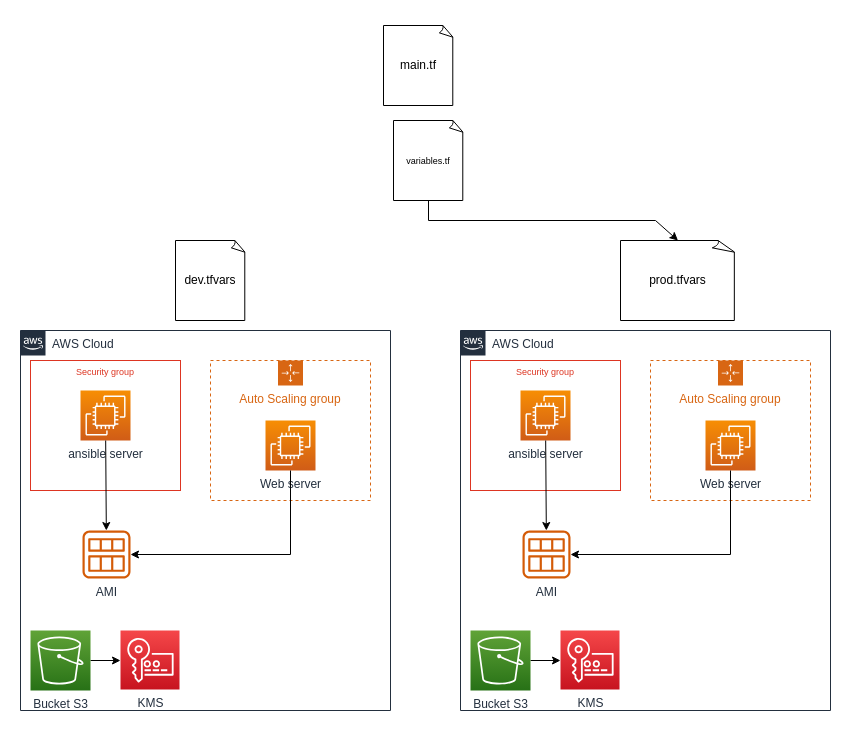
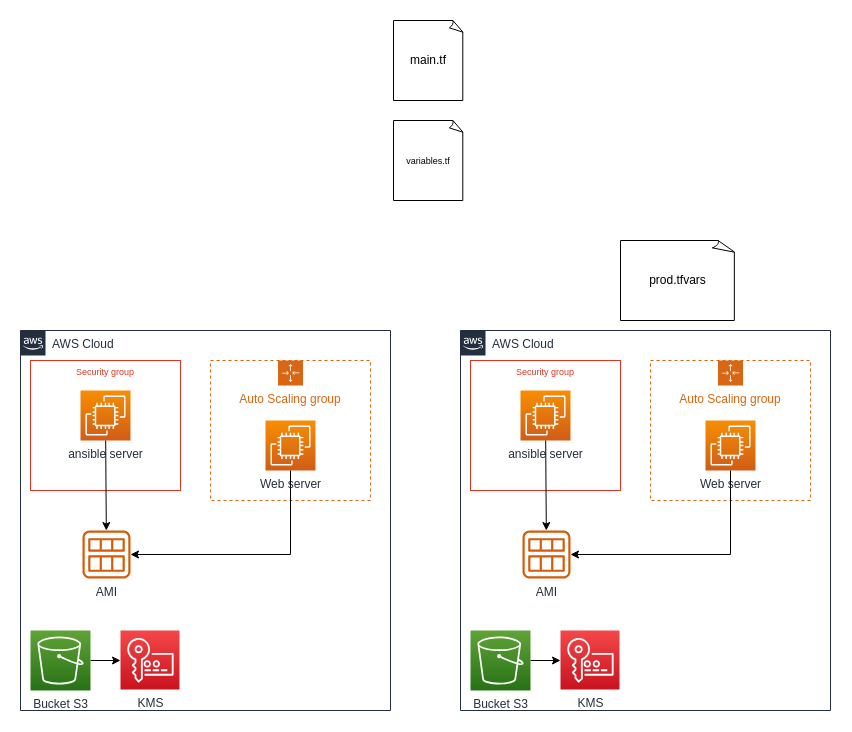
  <mxCell id="0" />
  <mxCell id="1" parent="0" />
- <mxCell id="2" value="main.tf" style="whiteSpace=wrap;html=1;shape=mxgraph.basic.document" vertex="1" parent="1"><mxGeometry x="383" y="25" width="70" height="80" as="geometry" /></mxCell>
+ <mxCell id="2" value="main.tf" style="whiteSpace=wrap;html=1;shape=mxgraph.basic.document" vertex="1" parent="1"><mxGeometry x="393" y="20" width="70" height="80" as="geometry" /></mxCell>
  <mxCell id="3" value="&lt;font style=&quot;font-size: 9px&quot;&gt;variables.tf&lt;/font&gt;" style="whiteSpace=wrap;html=1;shape=mxgraph.basic.document" vertex="1" parent="1"><mxGeometry x="393" y="120" width="70" height="80" as="geometry" /></mxCell>
- <mxCell id="4" value="dev.tfvars" style="whiteSpace=wrap;html=1;shape=mxgraph.basic.document" vertex="1" parent="1"><mxGeometry x="175" y="240" width="70" height="80" as="geometry" /></mxCell>
  <mxCell id="5" value="prod.tfvars" style="whiteSpace=wrap;html=1;shape=mxgraph.basic.document" vertex="1" parent="1"><mxGeometry x="620" y="240" width="115" height="80" as="geometry" /></mxCell>
- <mxCell id="6" value="" style="endArrow=classic;html=1;rounded=0;fontSize=9;exitX=0.5;exitY=1;exitDx=0;exitDy=0;exitPerimeter=0;entryX=0.5;entryY=0;entryDx=0;entryDy=0;entryPerimeter=0;" edge="1" parent="1" source="3" target="5"><mxGeometry width="50" height="50" relative="1" as="geometry"><mxPoint x="574" y="210" as="sourcePoint" /><mxPoint x="624" y="160" as="targetPoint" /><Array as="points"><mxPoint x="428" y="220" /><mxPoint x="655" y="220" /></Array></mxGeometry></mxCell>
  <mxCell id="7" value="AWS Cloud" style="points=[[0,0],[0.25,0],[0.5,0],[0.75,0],[1,0],[1,0.25],[1,0.5],[1,0.75],[1,1],[0.75,1],[0.5,1],[0.25,1],[0,1],[0,0.75],[0,0.5],[0,0.25]];outlineConnect=0;gradientColor=none;html=1;whiteSpace=wrap;fontSize=12;fontStyle=0;container=1;pointerEvents=0;collapsible=0;recursiveResize=0;shape=mxgraph.aws4.group;grIcon=mxgraph.aws4.group_aws_cloud_alt;strokeColor=#232F3E;fillColor=none;verticalAlign=top;align=left;spacingLeft=30;fontColor=#232F3E;dashed=0;" vertex="1" parent="1"><mxGeometry x="20" y="330" width="370" height="380" as="geometry" /></mxCell>
  <mxCell id="8" value="Security group" style="fillColor=none;strokeColor=#DD3522;verticalAlign=top;fontStyle=0;fontColor=#DD3522;fontSize=9;" vertex="1" parent="7"><mxGeometry x="10" y="30" width="150" height="130" as="geometry" /></mxCell>
  <mxCell id="9" value="AMI" style="sketch=0;outlineConnect=0;fontColor=#232F3E;gradientColor=none;fillColor=#D45B07;strokeColor=none;dashed=0;verticalLabelPosition=bottom;verticalAlign=top;align=center;html=1;fontSize=12;fontStyle=0;aspect=fixed;pointerEvents=1;shape=mxgraph.aws4.ami;" vertex="1" parent="7"><mxGeometry x="62" y="200" width="48" height="48" as="geometry" /></mxCell>
  <mxCell id="10" value="KMS" style="sketch=0;points=[[0,0,0],[0.25,0,0],[0.5,0,0],[0.75,0,0],[1,0,0],[0,1,0],[0.25,1,0],[0.5,1,0],[0.75,1,0],[1,1,0],[0,0.25,0],[0,0.5,0],[0,0.75,0],[1,0.25,0],[1,0.5,0],[1,0.75,0]];outlineConnect=0;fontColor=#232F3E;gradientColor=#F54749;gradientDirection=north;fillColor=#C7131F;strokeColor=#ffffff;dashed=0;verticalLabelPosition=bottom;verticalAlign=top;align=center;html=1;fontSize=12;fontStyle=0;aspect=fixed;shape=mxgraph.aws4.resourceIcon;resIcon=mxgraph.aws4.key_management_service;" vertex="1" parent="7"><mxGeometry x="100" y="300" width="59" height="59" as="geometry" /></mxCell>
  <mxCell id="11" style="edgeStyle=orthogonalEdgeStyle;rounded=0;orthogonalLoop=1;jettySize=auto;html=1;exitX=1;exitY=0.5;exitDx=0;exitDy=0;exitPerimeter=0;entryX=0;entryY=0.5;entryDx=0;entryDy=0;entryPerimeter=0;fontSize=9;" edge="1" parent="7" source="12" target="10"><mxGeometry relative="1" as="geometry" /></mxCell>
  <mxCell id="12" value="Bucket S3" style="sketch=0;points=[[0,0,0],[0.25,0,0],[0.5,0,0],[0.75,0,0],[1,0,0],[0,1,0],[0.25,1,0],[0.5,1,0],[0.75,1,0],[1,1,0],[0,0.25,0],[0,0.5,0],[0,0.75,0],[1,0.25,0],[1,0.5,0],[1,0.75,0]];outlineConnect=0;fontColor=#232F3E;gradientColor=#60A337;gradientDirection=north;fillColor=#277116;strokeColor=#ffffff;dashed=0;verticalLabelPosition=bottom;verticalAlign=top;align=center;html=1;fontSize=12;fontStyle=0;aspect=fixed;shape=mxgraph.aws4.resourceIcon;resIcon=mxgraph.aws4.s3;" vertex="1" parent="7"><mxGeometry x="10" y="300" width="60" height="60" as="geometry" /></mxCell>
  <mxCell id="13" value="ansible server" style="sketch=0;points=[[0,0,0],[0.25,0,0],[0.5,0,0],[0.75,0,0],[1,0,0],[0,1,0],[0.25,1,0],[0.5,1,0],[0.75,1,0],[1,1,0],[0,0.25,0],[0,0.5,0],[0,0.75,0],[1,0.25,0],[1,0.5,0],[1,0.75,0]];outlineConnect=0;fontColor=#232F3E;gradientColor=#F78E04;gradientDirection=north;fillColor=#D05C17;strokeColor=#ffffff;dashed=0;verticalLabelPosition=bottom;verticalAlign=top;align=center;html=1;fontSize=12;fontStyle=0;aspect=fixed;shape=mxgraph.aws4.resourceIcon;resIcon=mxgraph.aws4.ec2;" vertex="1" parent="7"><mxGeometry x="60" y="60" width="50" height="50" as="geometry" /></mxCell>
  <mxCell id="14" value="Auto Scaling group" style="points=[[0,0],[0.25,0],[0.5,0],[0.75,0],[1,0],[1,0.25],[1,0.5],[1,0.75],[1,1],[0.75,1],[0.5,1],[0.25,1],[0,1],[0,0.75],[0,0.5],[0,0.25]];outlineConnect=0;gradientColor=none;html=1;whiteSpace=wrap;fontSize=12;fontStyle=0;container=1;pointerEvents=0;collapsible=0;recursiveResize=0;shape=mxgraph.aws4.groupCenter;grIcon=mxgraph.aws4.group_auto_scaling_group;grStroke=1;strokeColor=#D86613;fillColor=none;verticalAlign=top;align=center;fontColor=#D86613;dashed=1;spacingTop=25;" vertex="1" parent="7"><mxGeometry x="190" y="30" width="160" height="140" as="geometry" /></mxCell>
  <mxCell id="15" value="Web server" style="sketch=0;points=[[0,0,0],[0.25,0,0],[0.5,0,0],[0.75,0,0],[1,0,0],[0,1,0],[0.25,1,0],[0.5,1,0],[0.75,1,0],[1,1,0],[0,0.25,0],[0,0.5,0],[0,0.75,0],[1,0.25,0],[1,0.5,0],[1,0.75,0]];outlineConnect=0;fontColor=#232F3E;gradientColor=#F78E04;gradientDirection=north;fillColor=#D05C17;strokeColor=#ffffff;dashed=0;verticalLabelPosition=bottom;verticalAlign=top;align=center;html=1;fontSize=12;fontStyle=0;aspect=fixed;shape=mxgraph.aws4.resourceIcon;resIcon=mxgraph.aws4.ec2;" vertex="1" parent="14"><mxGeometry x="55" y="60" width="50" height="50" as="geometry" /></mxCell>
  <mxCell id="16" value="" style="endArrow=classic;html=1;rounded=0;fontSize=9;" edge="1" parent="7" source="13" target="9"><mxGeometry width="50" height="50" relative="1" as="geometry"><mxPoint x="180" y="160" as="sourcePoint" /><mxPoint x="230" y="110" as="targetPoint" /></mxGeometry></mxCell>
  <mxCell id="17" value="" style="endArrow=classic;html=1;rounded=0;fontSize=9;" edge="1" parent="7" source="15" target="9"><mxGeometry width="50" height="50" relative="1" as="geometry"><mxPoint x="180" y="160" as="sourcePoint" /><mxPoint x="230" y="110" as="targetPoint" /><Array as="points"><mxPoint x="270" y="224" /></Array></mxGeometry></mxCell>
  <mxCell id="18" value="AWS Cloud" style="points=[[0,0],[0.25,0],[0.5,0],[0.75,0],[1,0],[1,0.25],[1,0.5],[1,0.75],[1,1],[0.75,1],[0.5,1],[0.25,1],[0,1],[0,0.75],[0,0.5],[0,0.25]];outlineConnect=0;gradientColor=none;html=1;whiteSpace=wrap;fontSize=12;fontStyle=0;container=1;pointerEvents=0;collapsible=0;recursiveResize=0;shape=mxgraph.aws4.group;grIcon=mxgraph.aws4.group_aws_cloud_alt;strokeColor=#232F3E;fillColor=none;verticalAlign=top;align=left;spacingLeft=30;fontColor=#232F3E;dashed=0;" vertex="1" parent="1"><mxGeometry x="460" y="330" width="370" height="380" as="geometry" /></mxCell>
  <mxCell id="19" value="Security group" style="fillColor=none;strokeColor=#DD3522;verticalAlign=top;fontStyle=0;fontColor=#DD3522;fontSize=9;" vertex="1" parent="18"><mxGeometry x="10" y="30" width="150" height="130" as="geometry" /></mxCell>
  <mxCell id="20" value="AMI" style="sketch=0;outlineConnect=0;fontColor=#232F3E;gradientColor=none;fillColor=#D45B07;strokeColor=none;dashed=0;verticalLabelPosition=bottom;verticalAlign=top;align=center;html=1;fontSize=12;fontStyle=0;aspect=fixed;pointerEvents=1;shape=mxgraph.aws4.ami;" vertex="1" parent="18"><mxGeometry x="62" y="200" width="48" height="48" as="geometry" /></mxCell>
  <mxCell id="21" value="KMS" style="sketch=0;points=[[0,0,0],[0.25,0,0],[0.5,0,0],[0.75,0,0],[1,0,0],[0,1,0],[0.25,1,0],[0.5,1,0],[0.75,1,0],[1,1,0],[0,0.25,0],[0,0.5,0],[0,0.75,0],[1,0.25,0],[1,0.5,0],[1,0.75,0]];outlineConnect=0;fontColor=#232F3E;gradientColor=#F54749;gradientDirection=north;fillColor=#C7131F;strokeColor=#ffffff;dashed=0;verticalLabelPosition=bottom;verticalAlign=top;align=center;html=1;fontSize=12;fontStyle=0;aspect=fixed;shape=mxgraph.aws4.resourceIcon;resIcon=mxgraph.aws4.key_management_service;" vertex="1" parent="18"><mxGeometry x="100" y="300" width="59" height="59" as="geometry" /></mxCell>
  <mxCell id="22" style="edgeStyle=orthogonalEdgeStyle;rounded=0;orthogonalLoop=1;jettySize=auto;html=1;exitX=1;exitY=0.5;exitDx=0;exitDy=0;exitPerimeter=0;entryX=0;entryY=0.5;entryDx=0;entryDy=0;entryPerimeter=0;fontSize=9;" edge="1" parent="18" source="23" target="21"><mxGeometry relative="1" as="geometry" /></mxCell>
  <mxCell id="23" value="Bucket S3" style="sketch=0;points=[[0,0,0],[0.25,0,0],[0.5,0,0],[0.75,0,0],[1,0,0],[0,1,0],[0.25,1,0],[0.5,1,0],[0.75,1,0],[1,1,0],[0,0.25,0],[0,0.5,0],[0,0.75,0],[1,0.25,0],[1,0.5,0],[1,0.75,0]];outlineConnect=0;fontColor=#232F3E;gradientColor=#60A337;gradientDirection=north;fillColor=#277116;strokeColor=#ffffff;dashed=0;verticalLabelPosition=bottom;verticalAlign=top;align=center;html=1;fontSize=12;fontStyle=0;aspect=fixed;shape=mxgraph.aws4.resourceIcon;resIcon=mxgraph.aws4.s3;" vertex="1" parent="18"><mxGeometry x="10" y="300" width="60" height="60" as="geometry" /></mxCell>
  <mxCell id="24" value="ansible server" style="sketch=0;points=[[0,0,0],[0.25,0,0],[0.5,0,0],[0.75,0,0],[1,0,0],[0,1,0],[0.25,1,0],[0.5,1,0],[0.75,1,0],[1,1,0],[0,0.25,0],[0,0.5,0],[0,0.75,0],[1,0.25,0],[1,0.5,0],[1,0.75,0]];outlineConnect=0;fontColor=#232F3E;gradientColor=#F78E04;gradientDirection=north;fillColor=#D05C17;strokeColor=#ffffff;dashed=0;verticalLabelPosition=bottom;verticalAlign=top;align=center;html=1;fontSize=12;fontStyle=0;aspect=fixed;shape=mxgraph.aws4.resourceIcon;resIcon=mxgraph.aws4.ec2;" vertex="1" parent="18"><mxGeometry x="60" y="60" width="50" height="50" as="geometry" /></mxCell>
  <mxCell id="25" value="Auto Scaling group" style="points=[[0,0],[0.25,0],[0.5,0],[0.75,0],[1,0],[1,0.25],[1,0.5],[1,0.75],[1,1],[0.75,1],[0.5,1],[0.25,1],[0,1],[0,0.75],[0,0.5],[0,0.25]];outlineConnect=0;gradientColor=none;html=1;whiteSpace=wrap;fontSize=12;fontStyle=0;container=1;pointerEvents=0;collapsible=0;recursiveResize=0;shape=mxgraph.aws4.groupCenter;grIcon=mxgraph.aws4.group_auto_scaling_group;grStroke=1;strokeColor=#D86613;fillColor=none;verticalAlign=top;align=center;fontColor=#D86613;dashed=1;spacingTop=25;" vertex="1" parent="18"><mxGeometry x="190" y="30" width="160" height="140" as="geometry" /></mxCell>
  <mxCell id="26" value="Web server" style="sketch=0;points=[[0,0,0],[0.25,0,0],[0.5,0,0],[0.75,0,0],[1,0,0],[0,1,0],[0.25,1,0],[0.5,1,0],[0.75,1,0],[1,1,0],[0,0.25,0],[0,0.5,0],[0,0.75,0],[1,0.25,0],[1,0.5,0],[1,0.75,0]];outlineConnect=0;fontColor=#232F3E;gradientColor=#F78E04;gradientDirection=north;fillColor=#D05C17;strokeColor=#ffffff;dashed=0;verticalLabelPosition=bottom;verticalAlign=top;align=center;html=1;fontSize=12;fontStyle=0;aspect=fixed;shape=mxgraph.aws4.resourceIcon;resIcon=mxgraph.aws4.ec2;" vertex="1" parent="25"><mxGeometry x="55" y="60" width="50" height="50" as="geometry" /></mxCell>
  <mxCell id="27" value="" style="endArrow=classic;html=1;rounded=0;fontSize=9;" edge="1" parent="18" source="24" target="20"><mxGeometry width="50" height="50" relative="1" as="geometry"><mxPoint x="180" y="160" as="sourcePoint" /><mxPoint x="230" y="110" as="targetPoint" /></mxGeometry></mxCell>
  <mxCell id="28" value="" style="endArrow=classic;html=1;rounded=0;fontSize=9;" edge="1" parent="18" source="26" target="20"><mxGeometry width="50" height="50" relative="1" as="geometry"><mxPoint x="180" y="160" as="sourcePoint" /><mxPoint x="230" y="110" as="targetPoint" /><Array as="points"><mxPoint x="270" y="224" /></Array></mxGeometry></mxCell>
